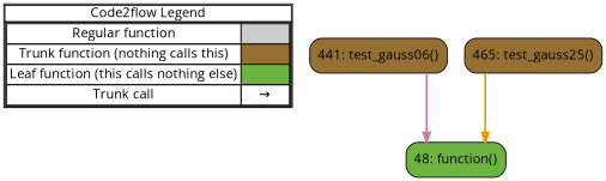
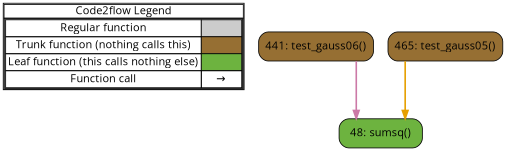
  digraph {
    concentrate=true
    fontname="Open Sans"
    rankdir=TB
    splines=ortho
    node [fontname="Open Sans" shape=rect fillcolor="#966F33" style="rounded,filled"]
    edge [fontname="Open Sans" penwidth=2]
-   n1 [label=<         <table cellspacing="0" cellpadding="0" border="1"><tr><td>Code2flow Legend</td></tr><tr><td>         <table cellspacing="0">         <tr><td>Regular function</td><td width="50px" bgcolor='#cccccc'></td></tr>         <tr><td>Trunk function (nothing calls this)</td><td bgcolor='#966F33'></td></tr>         <tr><td>Leaf function (this calls nothing else)</td><td bgcolor='#6db33f'></td></tr>         <tr><td>Trunk call</td><td><font color='black'>&#8594;</font></td></tr>         </table></td></tr></table>         > margin=0 shape=none fillcolor="" style=""]
+   n1 [label=<         <table cellspacing="0" cellpadding="0" border="1"><tr><td>Code2flow Legend</td></tr><tr><td>         <table cellspacing="0">         <tr><td>Regular function</td><td width="50px" bgcolor='#cccccc'></td></tr>         <tr><td>Trunk function (nothing calls this)</td><td bgcolor='#966F33'></td></tr>         <tr><td>Leaf function (this calls nothing else)</td><td bgcolor='#6db33f'></td></tr>         <tr><td>Function call</td><td><font color='black'>&#8594;</font></td></tr>         </table></td></tr></table>         > margin=0 shape=none fillcolor="" style=""]
    n2 [label="441: test_gauss06()"]
-   n3 [label="465: test_gauss25()"]
-   n4 [fillcolor="#6db33f" label="48: function()"]
+   n3 [label="465: test_gauss05()"]
+   n4 [fillcolor="#6db33f" label="48: sumsq()"]
    subgraph sub_1 {
      label=legend
      rank=min
      n1
    }
    subgraph sub_2 {
      label="File: test_ndimage"
      style=dotted
      n4
      subgraph sub_3 {
        label="Class: TestNdimage"
        style=dotted
        n2
        n3
      }
    }
    n2 -> n4 [color="#CC79A7"]
    n3 -> n4 [color="#E69F00"]
  }
